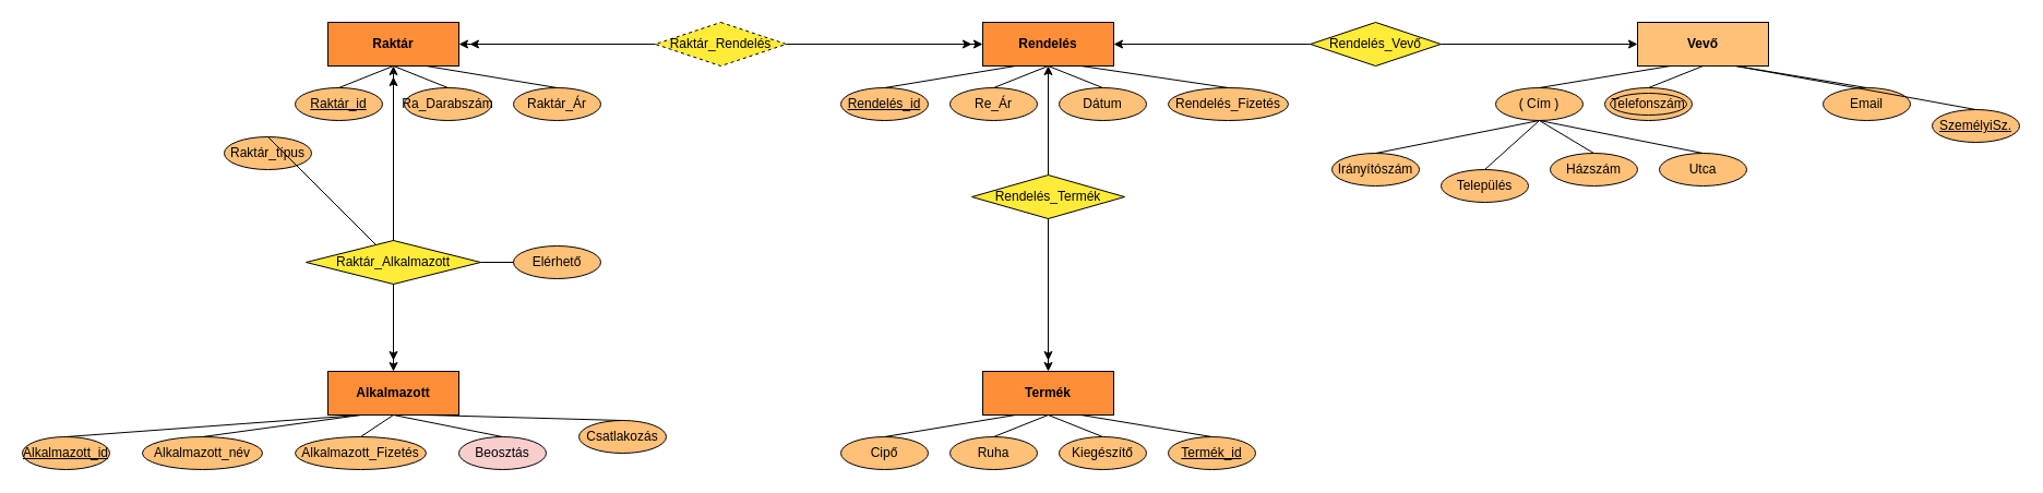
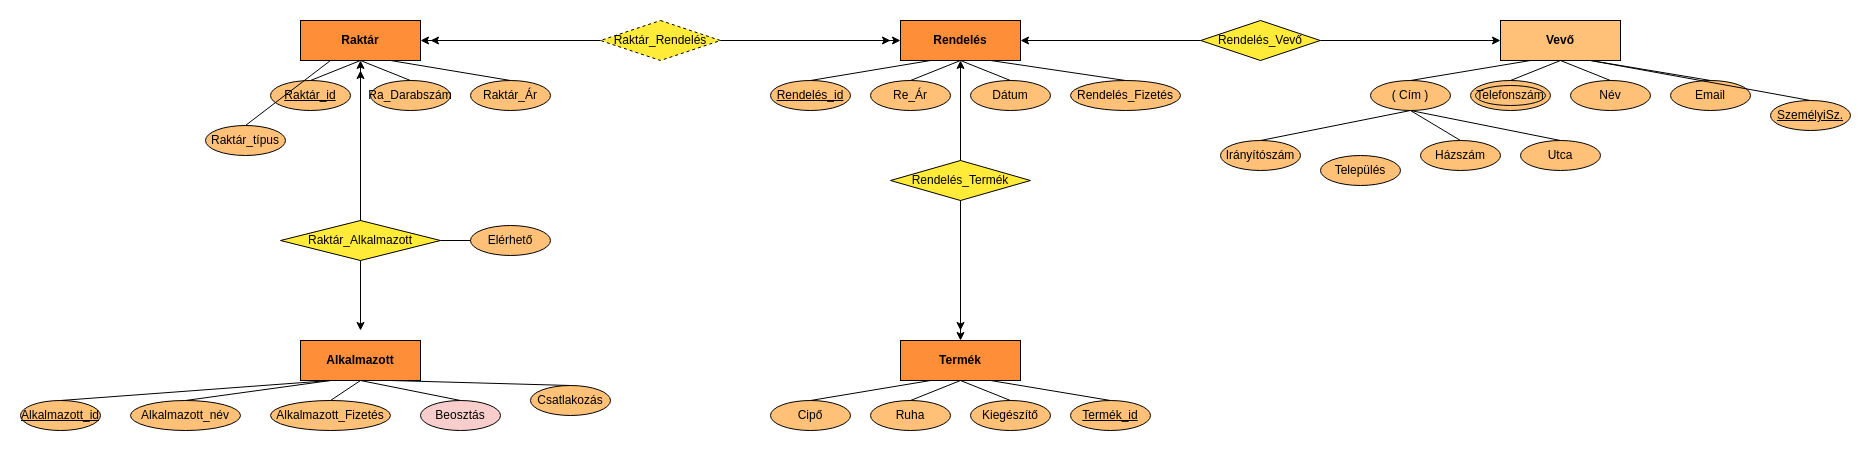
  <mxCell id="0" />
  <mxCell id="1" parent="0" />
  <mxCell id="2" value="&lt;b&gt;Raktár&lt;/b&gt;" style="rounded=0;whiteSpace=wrap;html=1;fillColor=#FF8E38;" parent="1" vertex="1"><mxGeometry x="300" y="20" width="120" height="40" as="geometry" /></mxCell>
  <mxCell id="3" value="Raktár_típus" style="ellipse;whiteSpace=wrap;html=1;fillColor=#FFC078;" parent="1" vertex="1"><mxGeometry x="205" y="125" width="80" height="30" as="geometry" /></mxCell>
  <mxCell id="4" value="Ra_Darabszám" style="ellipse;whiteSpace=wrap;html=1;fillColor=#FFC078;" parent="1" vertex="1"><mxGeometry x="370" y="80" width="80" height="30" as="geometry" /></mxCell>
  <mxCell id="5" value="&lt;u&gt;Raktár_id&lt;/u&gt;" style="ellipse;whiteSpace=wrap;html=1;fillColor=#FFC078;" parent="1" vertex="1"><mxGeometry x="270" y="80" width="80" height="30" as="geometry" /></mxCell>
  <mxCell id="6" value="Raktár_Ár" style="ellipse;whiteSpace=wrap;html=1;fillColor=#FFC078;" parent="1" vertex="1"><mxGeometry x="470" y="80" width="80" height="30" as="geometry" /></mxCell>
- <mxCell id="7" value="" style="endArrow=none;html=1;rounded=0;exitX=0.5;exitY=0;exitDx=0;exitDy=0;" parent="1" source="3" target="20" edge="1"><mxGeometry width="50" height="50" relative="1" as="geometry"><mxPoint x="210" y="80" as="sourcePoint" /><mxPoint x="260" y="30" as="targetPoint" /></mxGeometry></mxCell>
+ <mxCell id="7" value="" style="endArrow=none;html=1;rounded=0;entryX=0.25;entryY=1;entryDx=0;entryDy=0;exitX=0.5;exitY=0;exitDx=0;exitDy=0;" parent="1" source="3" target="2" edge="1"><mxGeometry width="50" height="50" relative="1" as="geometry"><mxPoint x="210" y="80" as="sourcePoint" /><mxPoint x="260" y="30" as="targetPoint" /></mxGeometry></mxCell>
  <mxCell id="8" value="" style="endArrow=none;html=1;rounded=0;exitX=0.5;exitY=0;exitDx=0;exitDy=0;entryX=0.5;entryY=1;entryDx=0;entryDy=0;" parent="1" source="5" target="2" edge="1"><mxGeometry width="50" height="50" relative="1" as="geometry"><mxPoint x="370" y="90" as="sourcePoint" /><mxPoint x="370" y="60" as="targetPoint" /></mxGeometry></mxCell>
  <mxCell id="9" value="" style="endArrow=none;html=1;rounded=0;exitX=0.5;exitY=0;exitDx=0;exitDy=0;entryX=0.5;entryY=1;entryDx=0;entryDy=0;" parent="1" source="4" target="2" edge="1"><mxGeometry width="50" height="50" relative="1" as="geometry"><mxPoint x="370" y="90" as="sourcePoint" /><mxPoint x="420" y="40" as="targetPoint" /></mxGeometry></mxCell>
  <mxCell id="10" value="" style="endArrow=none;html=1;rounded=0;exitX=0.5;exitY=0;exitDx=0;exitDy=0;entryX=0.75;entryY=1;entryDx=0;entryDy=0;" parent="1" source="6" target="2" edge="1"><mxGeometry width="50" height="50" relative="1" as="geometry"><mxPoint x="370" y="90" as="sourcePoint" /><mxPoint x="420" y="40" as="targetPoint" /></mxGeometry></mxCell>
  <mxCell id="11" value="&lt;b&gt;Alkalmazott&lt;/b&gt;" style="rounded=0;whiteSpace=wrap;html=1;fillColor=#FF8E38;" parent="1" vertex="1"><mxGeometry x="300" y="340" width="120" height="40" as="geometry" /></mxCell>
  <mxCell id="12" value="Alkalmazott_név" style="ellipse;whiteSpace=wrap;html=1;fillColor=#FFC078;" parent="1" vertex="1"><mxGeometry x="130" y="400" width="110" height="30" as="geometry" /></mxCell>
  <mxCell id="13" value="Csatlakozás" style="ellipse;whiteSpace=wrap;html=1;fillColor=#FFC078;" parent="1" vertex="1"><mxGeometry x="530" y="385" width="80" height="30" as="geometry" /></mxCell>
  <mxCell id="14" value="Beosztás" style="ellipse;whiteSpace=wrap;html=1;fillColor=#f8cecc;" parent="1" vertex="1"><mxGeometry x="420" y="400" width="80" height="30" as="geometry" /></mxCell>
  <mxCell id="15" value="Alkalmazott_Fizetés" style="ellipse;whiteSpace=wrap;html=1;fillColor=#FFC078;" parent="1" vertex="1"><mxGeometry x="270" y="400" width="120" height="30" as="geometry" /></mxCell>
  <mxCell id="16" value="" style="endArrow=none;html=1;rounded=0;exitX=0.5;exitY=0;exitDx=0;exitDy=0;entryX=0.25;entryY=1;entryDx=0;entryDy=0;" parent="1" source="12" target="11" edge="1"><mxGeometry width="50" height="50" relative="1" as="geometry"><mxPoint x="380" y="310" as="sourcePoint" /><mxPoint x="430" y="260" as="targetPoint" /></mxGeometry></mxCell>
  <mxCell id="17" value="" style="endArrow=none;html=1;rounded=0;exitX=0.5;exitY=0;exitDx=0;exitDy=0;entryX=0.5;entryY=1;entryDx=0;entryDy=0;" parent="1" source="15" target="11" edge="1"><mxGeometry width="50" height="50" relative="1" as="geometry"><mxPoint x="380" y="310" as="sourcePoint" /><mxPoint x="430" y="260" as="targetPoint" /></mxGeometry></mxCell>
  <mxCell id="18" value="" style="endArrow=none;html=1;rounded=0;exitX=0.5;exitY=0;exitDx=0;exitDy=0;entryX=0.5;entryY=1;entryDx=0;entryDy=0;" parent="1" source="14" target="11" edge="1"><mxGeometry width="50" height="50" relative="1" as="geometry"><mxPoint x="380" y="310" as="sourcePoint" /><mxPoint x="430" y="260" as="targetPoint" /></mxGeometry></mxCell>
  <mxCell id="19" value="" style="endArrow=none;html=1;rounded=0;exitX=0.5;exitY=0;exitDx=0;exitDy=0;entryX=0.75;entryY=1;entryDx=0;entryDy=0;" parent="1" source="13" target="11" edge="1"><mxGeometry width="50" height="50" relative="1" as="geometry"><mxPoint x="380" y="310" as="sourcePoint" /><mxPoint x="430" y="260" as="targetPoint" /></mxGeometry></mxCell>
  <mxCell id="20" value="Raktár_Alkalmazott" style="rhombus;whiteSpace=wrap;html=1;fillColor=#FFEB38;" parent="1" vertex="1"><mxGeometry x="280" y="220" width="160" height="40" as="geometry" /></mxCell>
  <mxCell id="21" value="Elérhető" style="ellipse;whiteSpace=wrap;html=1;fillColor=#FFC078;" parent="1" vertex="1"><mxGeometry x="470" y="225" width="80" height="30" as="geometry" /></mxCell>
  <mxCell id="22" value="" style="endArrow=none;html=1;rounded=0;entryX=0;entryY=0.5;entryDx=0;entryDy=0;exitX=1;exitY=0.5;exitDx=0;exitDy=0;" parent="1" source="20" target="21" edge="1"><mxGeometry width="50" height="50" relative="1" as="geometry"><mxPoint x="380" y="310" as="sourcePoint" /><mxPoint x="430" y="260" as="targetPoint" /></mxGeometry></mxCell>
- <mxCell id="23" value="" style="endArrow=classic;html=1;rounded=0;exitX=0.5;exitY=1;exitDx=0;exitDy=0;entryX=0.5;entryY=0;entryDx=0;entryDy=0;" parent="1" source="20" target="11" edge="1"><mxGeometry width="50" height="50" relative="1" as="geometry"><mxPoint x="380" y="210" as="sourcePoint" /><mxPoint x="430" y="160" as="targetPoint" /></mxGeometry></mxCell>
  <mxCell id="24" value="" style="endArrow=classic;html=1;rounded=0;exitX=0.5;exitY=1;exitDx=0;exitDy=0;" parent="1" source="20" edge="1"><mxGeometry width="50" height="50" relative="1" as="geometry"><mxPoint x="380" y="210" as="sourcePoint" /><mxPoint x="360" y="330" as="targetPoint" /></mxGeometry></mxCell>
  <mxCell id="25" value="" style="endArrow=classic;html=1;rounded=0;exitX=0.5;exitY=0;exitDx=0;exitDy=0;entryX=0.5;entryY=1;entryDx=0;entryDy=0;" parent="1" source="20" target="2" edge="1"><mxGeometry width="50" height="50" relative="1" as="geometry"><mxPoint x="380" y="210" as="sourcePoint" /><mxPoint x="430" y="160" as="targetPoint" /></mxGeometry></mxCell>
  <mxCell id="26" value="" style="endArrow=classic;html=1;rounded=0;exitX=0.5;exitY=0;exitDx=0;exitDy=0;" parent="1" source="20" edge="1"><mxGeometry width="50" height="50" relative="1" as="geometry"><mxPoint x="380" y="210" as="sourcePoint" /><mxPoint x="360" y="70" as="targetPoint" /></mxGeometry></mxCell>
  <mxCell id="27" value="Raktár_Rendelés" style="rhombus;whiteSpace=wrap;html=1;fillColor=#FFEB38;dashed=1;" parent="1" vertex="1"><mxGeometry x="600" y="20" width="120" height="40" as="geometry" /></mxCell>
  <mxCell id="28" value="" style="endArrow=classic;html=1;rounded=0;exitX=0;exitY=0.5;exitDx=0;exitDy=0;entryX=1;entryY=0.5;entryDx=0;entryDy=0;" parent="1" source="27" target="2" edge="1"><mxGeometry width="50" height="50" relative="1" as="geometry"><mxPoint x="530" y="120" as="sourcePoint" /><mxPoint x="580" y="70" as="targetPoint" /></mxGeometry></mxCell>
  <mxCell id="29" value="" style="endArrow=classic;html=1;rounded=0;exitX=0;exitY=0.5;exitDx=0;exitDy=0;" parent="1" source="27" edge="1"><mxGeometry width="50" height="50" relative="1" as="geometry"><mxPoint x="530" y="120" as="sourcePoint" /><mxPoint x="430" y="40" as="targetPoint" /></mxGeometry></mxCell>
  <mxCell id="30" value="&lt;b&gt;Rendelés&lt;/b&gt;" style="rounded=0;whiteSpace=wrap;html=1;fillColor=#FF8E38;" parent="1" vertex="1"><mxGeometry x="900" y="20" width="120" height="40" as="geometry" /></mxCell>
  <mxCell id="31" value="" style="endArrow=classic;html=1;rounded=0;exitX=1;exitY=0.5;exitDx=0;exitDy=0;entryX=0;entryY=0.5;entryDx=0;entryDy=0;" parent="1" source="27" target="30" edge="1"><mxGeometry width="50" height="50" relative="1" as="geometry"><mxPoint x="650" y="120" as="sourcePoint" /><mxPoint x="700" y="70" as="targetPoint" /></mxGeometry></mxCell>
  <mxCell id="32" value="" style="endArrow=classic;html=1;rounded=0;exitX=1;exitY=0.5;exitDx=0;exitDy=0;" parent="1" source="27" edge="1"><mxGeometry width="50" height="50" relative="1" as="geometry"><mxPoint x="650" y="120" as="sourcePoint" /><mxPoint x="890" y="40" as="targetPoint" /></mxGeometry></mxCell>
  <mxCell id="33" value="Rendelés_Fizetés" style="ellipse;whiteSpace=wrap;html=1;fillColor=#FFC078;" parent="1" vertex="1"><mxGeometry x="1070" y="80" width="110" height="30" as="geometry" /></mxCell>
  <mxCell id="34" value="Dátum" style="ellipse;whiteSpace=wrap;html=1;fillColor=#FFC078;" parent="1" vertex="1"><mxGeometry x="970" y="80" width="80" height="30" as="geometry" /></mxCell>
  <mxCell id="35" value="Re_Ár" style="ellipse;whiteSpace=wrap;html=1;fillColor=#FFC078;" parent="1" vertex="1"><mxGeometry x="870" y="80" width="80" height="30" as="geometry" /></mxCell>
  <mxCell id="36" value="&lt;u&gt;Rendelés_id&lt;/u&gt;" style="ellipse;whiteSpace=wrap;html=1;fillColor=#FFC078;" parent="1" vertex="1"><mxGeometry x="770" y="80" width="80" height="30" as="geometry" /></mxCell>
  <mxCell id="37" value="" style="endArrow=none;html=1;rounded=0;exitX=0.5;exitY=0;exitDx=0;exitDy=0;entryX=0.25;entryY=1;entryDx=0;entryDy=0;" parent="1" source="36" target="30" edge="1"><mxGeometry width="50" height="50" relative="1" as="geometry"><mxPoint x="950" y="120" as="sourcePoint" /><mxPoint x="1000" y="70" as="targetPoint" /></mxGeometry></mxCell>
  <mxCell id="38" value="" style="endArrow=none;html=1;rounded=0;exitX=0.5;exitY=0;exitDx=0;exitDy=0;entryX=0.5;entryY=1;entryDx=0;entryDy=0;" parent="1" source="35" target="30" edge="1"><mxGeometry width="50" height="50" relative="1" as="geometry"><mxPoint x="950" y="120" as="sourcePoint" /><mxPoint x="1000" y="70" as="targetPoint" /></mxGeometry></mxCell>
  <mxCell id="39" value="" style="endArrow=none;html=1;rounded=0;exitX=0.5;exitY=0;exitDx=0;exitDy=0;entryX=0.5;entryY=1;entryDx=0;entryDy=0;" parent="1" source="34" target="30" edge="1"><mxGeometry width="50" height="50" relative="1" as="geometry"><mxPoint x="950" y="120" as="sourcePoint" /><mxPoint x="1000" y="70" as="targetPoint" /></mxGeometry></mxCell>
  <mxCell id="40" value="" style="endArrow=none;html=1;rounded=0;exitX=0.5;exitY=0;exitDx=0;exitDy=0;entryX=0.75;entryY=1;entryDx=0;entryDy=0;" parent="1" source="33" target="30" edge="1"><mxGeometry width="50" height="50" relative="1" as="geometry"><mxPoint x="950" y="120" as="sourcePoint" /><mxPoint x="1000" y="70" as="targetPoint" /></mxGeometry></mxCell>
  <mxCell id="41" value="Rendelés_Termék" style="rhombus;whiteSpace=wrap;html=1;fillColor=#FFEB38;" parent="1" vertex="1"><mxGeometry x="890" y="160" width="140" height="40" as="geometry" /></mxCell>
  <mxCell id="42" value="" style="endArrow=classic;html=1;rounded=0;exitX=0.5;exitY=0;exitDx=0;exitDy=0;entryX=0.5;entryY=1;entryDx=0;entryDy=0;" parent="1" source="41" target="30" edge="1"><mxGeometry width="50" height="50" relative="1" as="geometry"><mxPoint x="880" y="150" as="sourcePoint" /><mxPoint x="910" y="160" as="targetPoint" /></mxGeometry></mxCell>
  <mxCell id="43" value="&lt;b&gt;Termék&lt;/b&gt;" style="rounded=0;whiteSpace=wrap;html=1;fillColor=#FF8E38;" parent="1" vertex="1"><mxGeometry x="900" y="340" width="120" height="40" as="geometry" /></mxCell>
  <mxCell id="44" value="" style="endArrow=classic;html=1;rounded=0;exitX=0.5;exitY=1;exitDx=0;exitDy=0;entryX=0.5;entryY=0;entryDx=0;entryDy=0;" parent="1" source="41" target="43" edge="1"><mxGeometry width="50" height="50" relative="1" as="geometry"><mxPoint x="600" y="330" as="sourcePoint" /><mxPoint x="650" y="280" as="targetPoint" /></mxGeometry></mxCell>
  <mxCell id="45" value="" style="endArrow=classic;html=1;rounded=0;exitX=0.5;exitY=1;exitDx=0;exitDy=0;" parent="1" source="41" edge="1"><mxGeometry width="50" height="50" relative="1" as="geometry"><mxPoint x="600" y="330" as="sourcePoint" /><mxPoint x="960" y="330" as="targetPoint" /></mxGeometry></mxCell>
  <mxCell id="46" value="Ruha" style="ellipse;whiteSpace=wrap;html=1;fillColor=#FFC078;" parent="1" vertex="1"><mxGeometry x="870" y="400" width="80" height="30" as="geometry" /></mxCell>
  <mxCell id="47" value="&lt;u&gt;Termék_id&lt;/u&gt;" style="ellipse;whiteSpace=wrap;html=1;fillColor=#FFC078;" parent="1" vertex="1"><mxGeometry x="1070" y="400" width="80" height="30" as="geometry" /></mxCell>
  <mxCell id="48" value="Kiegészítő" style="ellipse;whiteSpace=wrap;html=1;fillColor=#FFC078;" parent="1" vertex="1"><mxGeometry x="970" y="400" width="80" height="30" as="geometry" /></mxCell>
  <mxCell id="49" value="Cipő" style="ellipse;whiteSpace=wrap;html=1;fillColor=#FFC078;" parent="1" vertex="1"><mxGeometry x="770" y="400" width="80" height="30" as="geometry" /></mxCell>
  <mxCell id="50" value="" style="endArrow=none;html=1;rounded=0;exitX=0.5;exitY=0;exitDx=0;exitDy=0;entryX=0.25;entryY=1;entryDx=0;entryDy=0;" parent="1" source="49" target="43" edge="1"><mxGeometry width="50" height="50" relative="1" as="geometry"><mxPoint x="890" y="330" as="sourcePoint" /><mxPoint x="940" y="280" as="targetPoint" /></mxGeometry></mxCell>
  <mxCell id="51" value="" style="endArrow=none;html=1;rounded=0;exitX=0.5;exitY=0;exitDx=0;exitDy=0;entryX=0.5;entryY=1;entryDx=0;entryDy=0;" parent="1" source="46" target="43" edge="1"><mxGeometry width="50" height="50" relative="1" as="geometry"><mxPoint x="890" y="330" as="sourcePoint" /><mxPoint x="940" y="280" as="targetPoint" /></mxGeometry></mxCell>
  <mxCell id="52" value="" style="endArrow=none;html=1;rounded=0;exitX=0.5;exitY=0;exitDx=0;exitDy=0;entryX=0.5;entryY=1;entryDx=0;entryDy=0;" parent="1" source="48" target="43" edge="1"><mxGeometry width="50" height="50" relative="1" as="geometry"><mxPoint x="890" y="330" as="sourcePoint" /><mxPoint x="940" y="280" as="targetPoint" /></mxGeometry></mxCell>
  <mxCell id="53" value="" style="endArrow=none;html=1;rounded=0;exitX=0.5;exitY=0;exitDx=0;exitDy=0;entryX=0.75;entryY=1;entryDx=0;entryDy=0;" parent="1" source="47" target="43" edge="1"><mxGeometry width="50" height="50" relative="1" as="geometry"><mxPoint x="890" y="330" as="sourcePoint" /><mxPoint x="940" y="280" as="targetPoint" /></mxGeometry></mxCell>
  <mxCell id="54" value="Rendelés_Vevő" style="rhombus;whiteSpace=wrap;html=1;fillColor=#FFEB38;" parent="1" vertex="1"><mxGeometry x="1200.25" y="20" width="119.5" height="40" as="geometry" /></mxCell>
  <mxCell id="55" value="" style="endArrow=classic;html=1;rounded=0;exitX=0;exitY=0.5;exitDx=0;exitDy=0;entryX=1;entryY=0.5;entryDx=0;entryDy=0;" parent="1" source="54" target="30" edge="1"><mxGeometry width="50" height="50" relative="1" as="geometry"><mxPoint x="1100" y="150" as="sourcePoint" /><mxPoint x="1150" y="100" as="targetPoint" /></mxGeometry></mxCell>
  <mxCell id="56" value="&lt;b&gt;Vevő&lt;/b&gt;" style="rounded=0;whiteSpace=wrap;html=1;fillColor=#ffc078;" parent="1" vertex="1"><mxGeometry x="1500" y="20" width="120" height="40" as="geometry" /></mxCell>
  <mxCell id="57" value="" style="endArrow=classic;html=1;rounded=0;exitX=1;exitY=0.5;exitDx=0;exitDy=0;entryX=0;entryY=0.5;entryDx=0;entryDy=0;" parent="1" source="54" target="56" edge="1"><mxGeometry width="50" height="50" relative="1" as="geometry"><mxPoint x="1100" y="150" as="sourcePoint" /><mxPoint x="1150" y="100" as="targetPoint" /></mxGeometry></mxCell>
+ <mxCell id="58" value="Név" style="ellipse;whiteSpace=wrap;html=1;fillColor=#FFC078;" parent="1" vertex="1"><mxGeometry x="1570" y="80" width="80" height="30" as="geometry" /></mxCell>
  <mxCell id="59" value="" style="ellipse;whiteSpace=wrap;html=1;fillColor=#FFC078;" parent="1" vertex="1"><mxGeometry x="1470" y="80" width="80" height="30" as="geometry" /></mxCell>
  <mxCell id="60" value="Email" style="ellipse;whiteSpace=wrap;html=1;fillColor=#FFC078;" parent="1" vertex="1"><mxGeometry x="1670" y="80" width="80" height="30" as="geometry" /></mxCell>
  <mxCell id="61" value="( Cím )" style="ellipse;whiteSpace=wrap;html=1;fillColor=#FFC078;" parent="1" vertex="1"><mxGeometry x="1370" y="80" width="80" height="30" as="geometry" /></mxCell>
  <mxCell id="62" value="Telefonszám" style="ellipse;whiteSpace=wrap;html=1;fillColor=#FFC078;" parent="1" vertex="1"><mxGeometry x="1475" y="85" width="70" height="20" as="geometry" /></mxCell>
  <mxCell id="63" value="" style="endArrow=none;html=1;rounded=0;exitX=0.5;exitY=0;exitDx=0;exitDy=0;entryX=0.25;entryY=1;entryDx=0;entryDy=0;" parent="1" source="61" target="56" edge="1"><mxGeometry width="50" height="50" relative="1" as="geometry"><mxPoint x="1460" y="110" as="sourcePoint" /><mxPoint x="1510" y="60" as="targetPoint" /></mxGeometry></mxCell>
  <mxCell id="64" value="" style="endArrow=none;html=1;rounded=0;exitX=0.5;exitY=0;exitDx=0;exitDy=0;entryX=0.5;entryY=1;entryDx=0;entryDy=0;" parent="1" source="59" target="56" edge="1"><mxGeometry width="50" height="50" relative="1" as="geometry"><mxPoint x="1460" y="110" as="sourcePoint" /><mxPoint x="1510" y="60" as="targetPoint" /></mxGeometry></mxCell>
+ <mxCell id="65" value="" style="endArrow=none;html=1;rounded=0;exitX=0.5;exitY=0;exitDx=0;exitDy=0;entryX=0.5;entryY=1;entryDx=0;entryDy=0;" parent="1" source="58" target="56" edge="1"><mxGeometry width="50" height="50" relative="1" as="geometry"><mxPoint x="1460" y="110" as="sourcePoint" /><mxPoint x="1510" y="60" as="targetPoint" /></mxGeometry></mxCell>
  <mxCell id="66" value="" style="endArrow=none;html=1;rounded=0;exitX=0.5;exitY=0;exitDx=0;exitDy=0;entryX=0.75;entryY=1;entryDx=0;entryDy=0;" parent="1" source="60" target="56" edge="1"><mxGeometry width="50" height="50" relative="1" as="geometry"><mxPoint x="1460" y="110" as="sourcePoint" /><mxPoint x="1510" y="60" as="targetPoint" /></mxGeometry></mxCell>
  <mxCell id="67" value="Település" style="ellipse;whiteSpace=wrap;html=1;fillColor=#FFC078;" parent="1" vertex="1"><mxGeometry x="1320" y="155" width="80" height="30" as="geometry" /></mxCell>
  <mxCell id="68" value="Irányítószám" style="ellipse;whiteSpace=wrap;html=1;fillColor=#FFC078;" parent="1" vertex="1"><mxGeometry x="1220" y="140" width="80" height="30" as="geometry" /></mxCell>
  <mxCell id="69" value="Utca" style="ellipse;whiteSpace=wrap;html=1;fillColor=#FFC078;" parent="1" vertex="1"><mxGeometry x="1520" y="140" width="80" height="30" as="geometry" /></mxCell>
  <mxCell id="70" value="Házszám" style="ellipse;whiteSpace=wrap;html=1;fillColor=#FFC078;" parent="1" vertex="1"><mxGeometry x="1420" y="140" width="80" height="30" as="geometry" /></mxCell>
  <mxCell id="71" value="" style="endArrow=none;html=1;rounded=0;exitX=0.5;exitY=0;exitDx=0;exitDy=0;entryX=0.5;entryY=1;entryDx=0;entryDy=0;" parent="1" source="68" target="61" edge="1"><mxGeometry width="50" height="50" relative="1" as="geometry"><mxPoint x="1460" y="110" as="sourcePoint" /><mxPoint x="1510" y="60" as="targetPoint" /></mxGeometry></mxCell>
- <mxCell id="72" value="" style="endArrow=none;html=1;rounded=0;exitX=0.5;exitY=0;exitDx=0;exitDy=0;entryX=0.5;entryY=1;entryDx=0;entryDy=0;" parent="1" source="67" target="61" edge="1"><mxGeometry width="50" height="50" relative="1" as="geometry"><mxPoint x="1460" y="110" as="sourcePoint" /><mxPoint x="1510" y="60" as="targetPoint" /></mxGeometry></mxCell>
  <mxCell id="73" value="" style="endArrow=none;html=1;rounded=0;exitX=0.5;exitY=0;exitDx=0;exitDy=0;entryX=0.5;entryY=1;entryDx=0;entryDy=0;" parent="1" source="70" target="61" edge="1"><mxGeometry width="50" height="50" relative="1" as="geometry"><mxPoint x="1460" y="110" as="sourcePoint" /><mxPoint x="1510" y="60" as="targetPoint" /></mxGeometry></mxCell>
  <mxCell id="74" value="" style="endArrow=none;html=1;rounded=0;exitX=0.5;exitY=0;exitDx=0;exitDy=0;entryX=0.5;entryY=1;entryDx=0;entryDy=0;" parent="1" source="69" target="61" edge="1"><mxGeometry width="50" height="50" relative="1" as="geometry"><mxPoint x="1460" y="110" as="sourcePoint" /><mxPoint x="1510" y="60" as="targetPoint" /></mxGeometry></mxCell>
  <mxCell id="75" value="&lt;u&gt;SzemélyiSz.&lt;/u&gt;" style="ellipse;whiteSpace=wrap;html=1;fillColor=#FFC078;" parent="1" vertex="1"><mxGeometry x="1770" y="100" width="80" height="30" as="geometry" /></mxCell>
  <mxCell id="76" value="" style="endArrow=none;html=1;rounded=0;entryX=0.5;entryY=0;entryDx=0;entryDy=0;exitX=0.75;exitY=1;exitDx=0;exitDy=0;" parent="1" source="56" target="75" edge="1"><mxGeometry width="50" height="50" relative="1" as="geometry"><mxPoint x="1620" y="30" as="sourcePoint" /><mxPoint x="1670" y="-20" as="targetPoint" /></mxGeometry></mxCell>
  <mxCell id="77" value="&lt;u&gt;Alkalmazott_id&lt;/u&gt;" style="ellipse;whiteSpace=wrap;html=1;fillColor=#FFC078;" parent="1" vertex="1"><mxGeometry x="20" y="400" width="80" height="30" as="geometry" /></mxCell>
  <mxCell id="78" value="" style="endArrow=none;html=1;rounded=0;exitX=0.5;exitY=0;exitDx=0;exitDy=0;entryX=0.25;entryY=1;entryDx=0;entryDy=0;" parent="1" source="77" target="11" edge="1"><mxGeometry width="50" height="50" relative="1" as="geometry"><mxPoint x="490" y="310" as="sourcePoint" /><mxPoint x="540" y="260" as="targetPoint" /></mxGeometry></mxCell>
